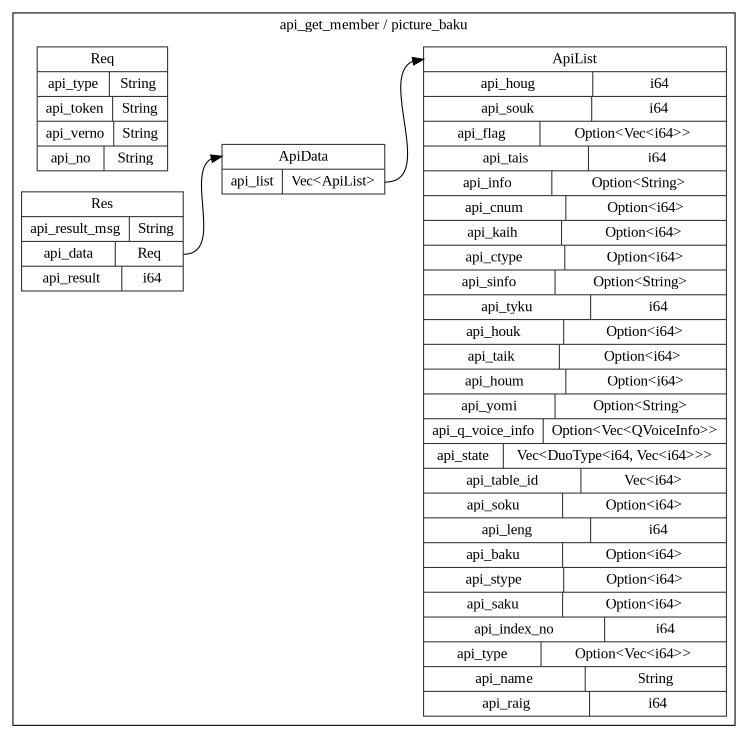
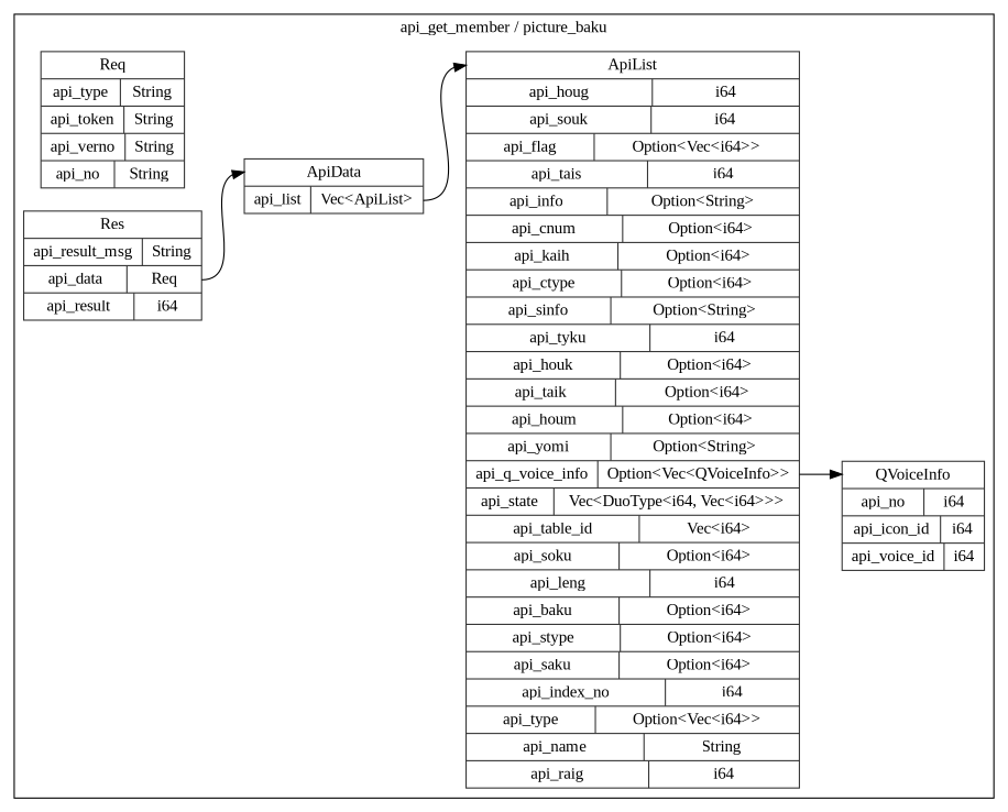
  digraph {
    fontname="Liberation Serif"
    rankdir=LR
    node [color=gray20 fontname="Liberation Serif" shape=record style=solid]
    edge [fontname="Liberation Serif"]
    n1 [label="<ApiList> ApiList  | { api_houg | <api_houg> i64 } | { api_souk | <api_souk> i64 } | { api_flag | <api_flag> Option\<Vec\<i64\>\> } | { api_tais | <api_tais> i64 } | { api_info | <api_info> Option\<String\> } | { api_cnum | <api_cnum> Option\<i64\> } | { api_kaih | <api_kaih> Option\<i64\> } | { api_ctype | <api_ctype> Option\<i64\> } | { api_sinfo | <api_sinfo> Option\<String\> } | { api_tyku | <api_tyku> i64 } | { api_houk | <api_houk> Option\<i64\> } | { api_taik | <api_taik> Option\<i64\> } | { api_houm | <api_houm> Option\<i64\> } | { api_yomi | <api_yomi> Option\<String\> } | { api_q_voice_info | <api_q_voice_info> Option\<Vec\<QVoiceInfo\>\> } | { api_state | <api_state> Vec\<DuoType\<i64, Vec\<i64\>\>\> } | { api_table_id | <api_table_id> Vec\<i64\> } | { api_soku | <api_soku> Option\<i64\> } | { api_leng | <api_leng> i64 } | { api_baku | <api_baku> Option\<i64\> } | { api_stype | <api_stype> Option\<i64\> } | { api_saku | <api_saku> Option\<i64\> } | { api_index_no | <api_index_no> i64 } | { api_type | <api_type> Option\<Vec\<i64\>\> } | { api_name | <api_name> String } | { api_raig | <api_raig> i64 }"]
+   n2 [label="<QVoiceInfo> QVoiceInfo  | { api_no | <api_no> i64 } | { api_icon_id | <api_icon_id> i64 } | { api_voice_id | <api_voice_id> i64 }"]
    n3 [label="<Req> Req  | { api_type | <api_type> String } | { api_token | <api_token> String } | { api_verno | <api_verno> String } | { api_no | <api_no> String }"]
    n4 [label="<ApiData> ApiData  | { api_list | <api_list> Vec\<ApiList\> }"]
    n5 [label="<Res> Res  | { api_result_msg | <api_result_msg> String } | { api_data | <api_data> Req } | { api_result | <api_result> i64 }"]
    subgraph cluster_1 {
      label="api_get_member / picture_baku"
      n1
+     n2
      n3
      n4
      n5
    }
+   n1 -> n2 [headport="QVoiceInfo:w" tailport="api_q_voice_info:e"]
    n4 -> n1 [headport="ApiList:w" tailport="api_list:e"]
    n5 -> n4 [headport="ApiData:w" tailport="api_data:e"]
  }
